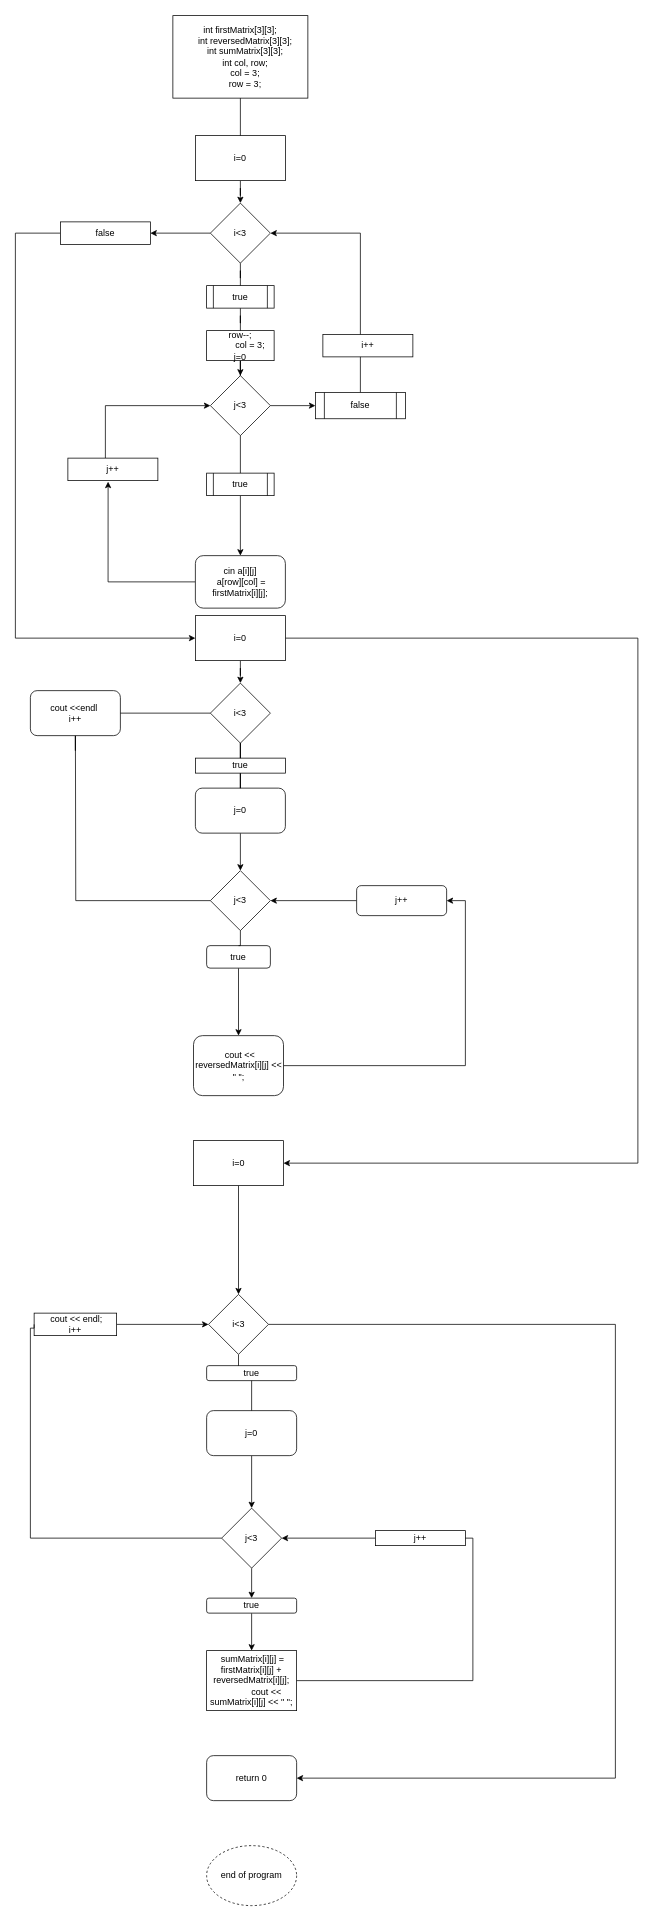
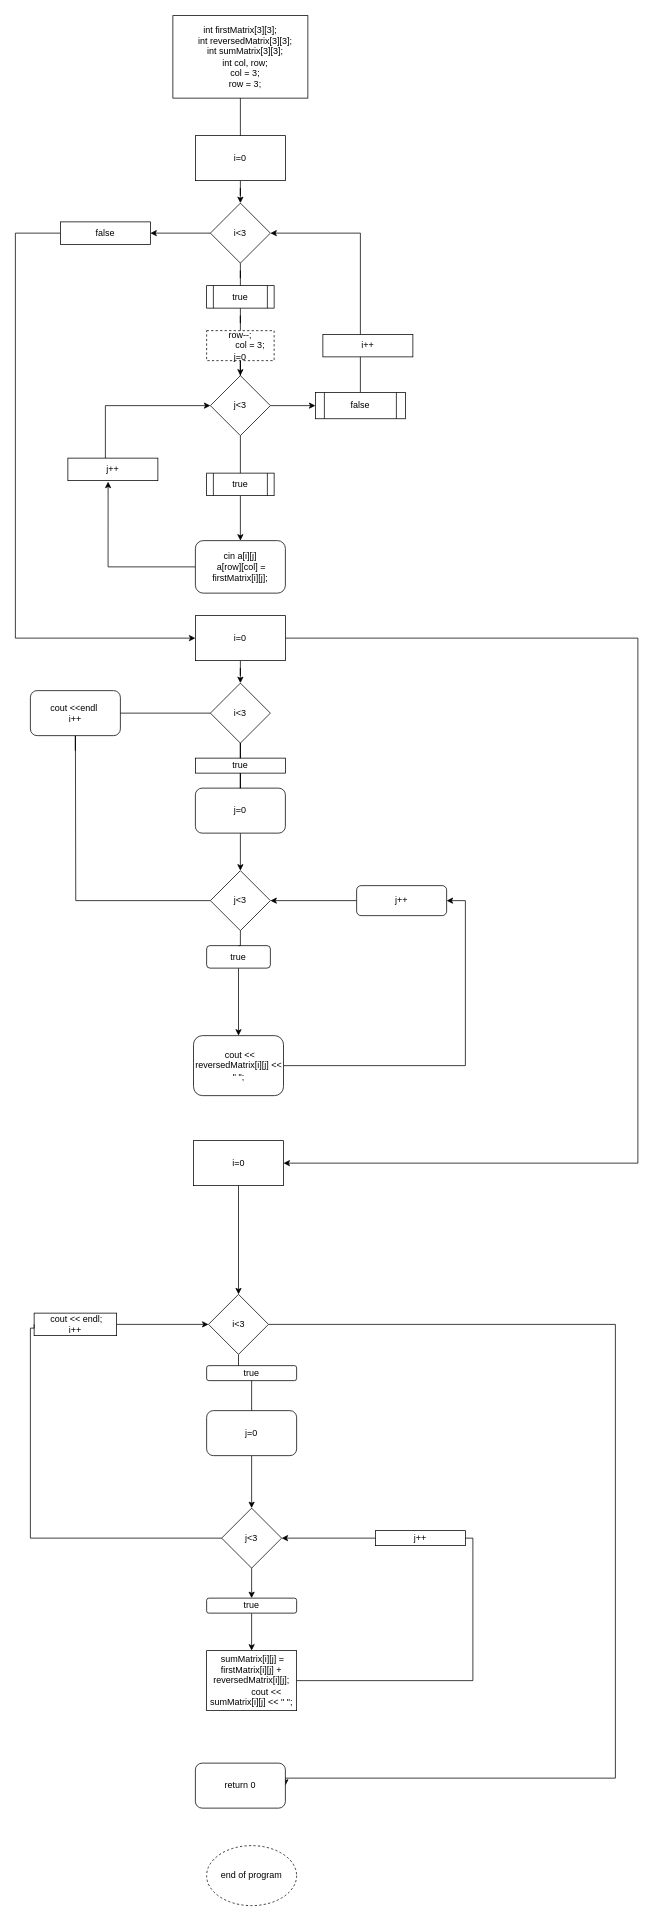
  <mxCell id="0" />
  <mxCell id="1" parent="0" />
  <mxCell id="2" style="edgeStyle=orthogonalEdgeStyle;rounded=0;orthogonalLoop=1;jettySize=auto;html=1;entryX=0.5;entryY=0;entryDx=0;entryDy=0;startArrow=none;" edge="1" parent="1" source="19" target="7"><mxGeometry relative="1" as="geometry" /></mxCell>
  <mxCell id="3" value="&lt;div&gt;int firstMatrix[3][3];&lt;/div&gt;&lt;div&gt;&amp;nbsp; &amp;nbsp; int reversedMatrix[3][3];&lt;/div&gt;&lt;div&gt;&amp;nbsp; &amp;nbsp; int sumMatrix[3][3];&lt;/div&gt;&lt;div&gt;&amp;nbsp; &amp;nbsp; int col, row;&lt;/div&gt;&lt;div&gt;&amp;nbsp; &amp;nbsp; col = 3;&lt;/div&gt;&lt;div&gt;&amp;nbsp; &amp;nbsp; row = 3;&lt;/div&gt;" style="rounded=0;whiteSpace=wrap;html=1;" vertex="1" parent="1"><mxGeometry x="230" y="20" width="180" height="110" as="geometry" /></mxCell>
  <mxCell id="4" style="edgeStyle=orthogonalEdgeStyle;rounded=0;orthogonalLoop=1;jettySize=auto;html=1;startArrow=none;" edge="1" parent="1" source="21" target="10"><mxGeometry relative="1" as="geometry" /></mxCell>
  <mxCell id="5" style="edgeStyle=orthogonalEdgeStyle;rounded=0;orthogonalLoop=1;jettySize=auto;html=1;entryX=0;entryY=0.5;entryDx=0;entryDy=0;startArrow=none;" edge="1" parent="1" source="26" target="31"><mxGeometry relative="1" as="geometry"><mxPoint x="260" y="920" as="targetPoint" /><Array as="points"><mxPoint x="20" y="310" /><mxPoint x="20" y="850" /></Array></mxGeometry></mxCell>
  <mxCell id="6" style="edgeStyle=orthogonalEdgeStyle;rounded=0;orthogonalLoop=1;jettySize=auto;html=1;entryX=1;entryY=0.5;entryDx=0;entryDy=0;" edge="1" parent="1" source="7" target="26"><mxGeometry relative="1" as="geometry" /></mxCell>
  <mxCell id="7" value="i&amp;lt;3" style="rhombus;whiteSpace=wrap;html=1;" vertex="1" parent="1"><mxGeometry x="280" y="270" width="80" height="80" as="geometry" /></mxCell>
  <mxCell id="8" style="edgeStyle=orthogonalEdgeStyle;rounded=0;orthogonalLoop=1;jettySize=auto;html=1;startArrow=none;" edge="1" parent="1" source="17" target="16"><mxGeometry relative="1" as="geometry"><mxPoint x="320" y="680" as="targetPoint" /></mxGeometry></mxCell>
  <mxCell id="9" style="edgeStyle=orthogonalEdgeStyle;rounded=0;orthogonalLoop=1;jettySize=auto;html=1;entryX=0;entryY=0.5;entryDx=0;entryDy=0;" edge="1" parent="1" source="10" target="12"><mxGeometry relative="1" as="geometry" /></mxCell>
  <mxCell id="10" value="j&amp;lt;3" style="rhombus;whiteSpace=wrap;html=1;" vertex="1" parent="1"><mxGeometry x="280" y="500" width="80" height="80" as="geometry" /></mxCell>
  <mxCell id="11" style="edgeStyle=orthogonalEdgeStyle;rounded=0;orthogonalLoop=1;jettySize=auto;html=1;entryX=1;entryY=0.5;entryDx=0;entryDy=0;" edge="1" parent="1" source="12" target="7"><mxGeometry relative="1" as="geometry"><mxPoint x="470" y="226.8" as="targetPoint" /><Array as="points"><mxPoint x="480" y="310" /></Array></mxGeometry></mxCell>
  <mxCell id="12" value="false" style="shape=process;whiteSpace=wrap;html=1;backgroundOutline=1;" vertex="1" parent="1"><mxGeometry x="420" y="522.5" width="120" height="35" as="geometry" /></mxCell>
  <mxCell id="13" value="i++" style="rounded=0;whiteSpace=wrap;html=1;" vertex="1" parent="1"><mxGeometry x="430" y="445" width="120" height="30" as="geometry" /></mxCell>
  <mxCell id="14" style="edgeStyle=orthogonalEdgeStyle;rounded=0;orthogonalLoop=1;jettySize=auto;html=1;entryX=0;entryY=0.5;entryDx=0;entryDy=0;startArrow=none;" edge="1" parent="1" source="25" target="10"><mxGeometry relative="1" as="geometry"><mxPoint x="150" y="460" as="targetPoint" /><Array as="points"><mxPoint x="140" y="540" /></Array></mxGeometry></mxCell>
  <mxCell id="15" style="edgeStyle=orthogonalEdgeStyle;rounded=0;orthogonalLoop=1;jettySize=auto;html=1;entryX=0.447;entryY=1.047;entryDx=0;entryDy=0;entryPerimeter=0;" edge="1" parent="1" source="16" target="25"><mxGeometry relative="1" as="geometry"><mxPoint x="90" y="695" as="targetPoint" /></mxGeometry></mxCell>
- <mxCell id="16" value="cin a[i][j]&lt;br&gt;&amp;nbsp;a[row][col] = firstMatrix[i][j];" style="rounded=1;whiteSpace=wrap;html=1;" vertex="1" parent="1"><mxGeometry x="260" y="740" width="120" height="70" as="geometry" /></mxCell>
+ <mxCell id="16" value="cin a[i][j]&lt;br&gt;&amp;nbsp;a[row][col] = firstMatrix[i][j];" style="rounded=1;whiteSpace=wrap;html=1;" vertex="1" parent="1"><mxGeometry x="260" y="720" width="120" height="70" as="geometry" /></mxCell>
  <mxCell id="17" value="true" style="shape=process;whiteSpace=wrap;html=1;backgroundOutline=1;" vertex="1" parent="1"><mxGeometry x="275" y="630" width="90" height="30" as="geometry" /></mxCell>
  <mxCell id="18" value="" style="edgeStyle=orthogonalEdgeStyle;rounded=0;orthogonalLoop=1;jettySize=auto;html=1;endArrow=none;" edge="1" parent="1" source="10" target="17"><mxGeometry relative="1" as="geometry"><mxPoint x="320" y="690" as="targetPoint" /><mxPoint x="320" y="580" as="sourcePoint" /></mxGeometry></mxCell>
  <mxCell id="19" value="i=0" style="rounded=0;whiteSpace=wrap;html=1;" vertex="1" parent="1"><mxGeometry x="260" width="120" height="60" as="geometry" y="180" /></mxCell>
  <mxCell id="20" value="" style="edgeStyle=orthogonalEdgeStyle;rounded=0;orthogonalLoop=1;jettySize=auto;html=1;entryX=0.5;entryY=0;entryDx=0;entryDy=0;endArrow=none;" edge="1" parent="1" source="3" target="19"><mxGeometry relative="1" as="geometry"><mxPoint x="320" y="130" as="sourcePoint" /><mxPoint x="320" y="310" as="targetPoint" /></mxGeometry></mxCell>
- <mxCell id="21" value="&lt;div&gt;row--;&lt;/div&gt;&lt;div&gt;&amp;nbsp; &amp;nbsp; &amp;nbsp; &amp;nbsp; col = 3;&lt;/div&gt;&lt;div&gt;j=0&lt;/div&gt;" style="rounded=0;whiteSpace=wrap;html=1;" vertex="1" parent="1"><mxGeometry x="275" y="440" width="90" height="40" as="geometry" /></mxCell>
+ <mxCell id="21" value="&lt;div&gt;row--;&lt;/div&gt;&lt;div&gt;&amp;nbsp; &amp;nbsp; &amp;nbsp; &amp;nbsp; col = 3;&lt;/div&gt;&lt;div&gt;j=0&lt;/div&gt;" style="rounded=0;whiteSpace=wrap;html=1;dashed=1;" vertex="1" parent="1"><mxGeometry x="275" y="440" width="90" height="40" as="geometry" /></mxCell>
  <mxCell id="22" value="" style="edgeStyle=orthogonalEdgeStyle;rounded=0;orthogonalLoop=1;jettySize=auto;html=1;endArrow=none;startArrow=none;" edge="1" parent="1" source="23" target="21"><mxGeometry relative="1" as="geometry"><mxPoint x="320" y="350" as="sourcePoint" /><mxPoint x="320" y="500" as="targetPoint" /></mxGeometry></mxCell>
  <mxCell id="23" value="true" style="shape=process;whiteSpace=wrap;html=1;backgroundOutline=1;" vertex="1" parent="1"><mxGeometry x="275" y="380" width="90" height="30" as="geometry" /></mxCell>
  <mxCell id="24" value="" style="edgeStyle=orthogonalEdgeStyle;rounded=0;orthogonalLoop=1;jettySize=auto;html=1;endArrow=none;" edge="1" parent="1" source="7" target="23"><mxGeometry relative="1" as="geometry"><mxPoint x="320" y="350" as="sourcePoint" /><mxPoint x="330" y="440" as="targetPoint" /></mxGeometry></mxCell>
  <mxCell id="25" value="j++" style="rounded=0;whiteSpace=wrap;html=1;" vertex="1" parent="1"><mxGeometry x="90" y="610" width="120" height="30" as="geometry" /></mxCell>
  <mxCell id="26" value="false" style="rounded=0;whiteSpace=wrap;html=1;" vertex="1" parent="1"><mxGeometry x="80" y="295" width="120" height="30" as="geometry" /></mxCell>
  <mxCell id="27" style="edgeStyle=orthogonalEdgeStyle;rounded=0;orthogonalLoop=1;jettySize=auto;html=1;startArrow=none;" edge="1" parent="1" source="46"><mxGeometry relative="1" as="geometry"><mxPoint x="100" y="960" as="targetPoint" /></mxGeometry></mxCell>
  <mxCell id="28" value="i&amp;lt;3" style="rhombus;whiteSpace=wrap;html=1;" vertex="1" parent="1"><mxGeometry x="280" y="910" width="80" height="80" as="geometry" /></mxCell>
  <mxCell id="29" style="edgeStyle=orthogonalEdgeStyle;rounded=0;orthogonalLoop=1;jettySize=auto;html=1;entryX=0.5;entryY=0;entryDx=0;entryDy=0;" edge="1" parent="1" source="31" target="28"><mxGeometry relative="1" as="geometry" /></mxCell>
  <mxCell id="30" style="edgeStyle=orthogonalEdgeStyle;rounded=0;orthogonalLoop=1;jettySize=auto;html=1;entryX=1;entryY=0.5;entryDx=0;entryDy=0;" edge="1" parent="1" source="31" target="49"><mxGeometry relative="1" as="geometry"><mxPoint x="750" y="1734" as="targetPoint" /><Array as="points"><mxPoint x="850" y="850" /><mxPoint x="850" y="1550" /></Array></mxGeometry></mxCell>
  <mxCell id="31" value="i=0" style="rounded=0;whiteSpace=wrap;html=1;" vertex="1" parent="1"><mxGeometry x="260" y="820" width="120" height="60" as="geometry" /></mxCell>
  <mxCell id="32" style="edgeStyle=orthogonalEdgeStyle;rounded=0;orthogonalLoop=1;jettySize=auto;html=1;" edge="1" parent="1" source="33" target="38"><mxGeometry relative="1" as="geometry"><mxPoint x="320" y="1160" as="targetPoint" /></mxGeometry></mxCell>
  <mxCell id="33" value="j=0" style="rounded=1;whiteSpace=wrap;html=1;" vertex="1" parent="1"><mxGeometry x="260" y="1050" width="120" height="60" as="geometry" /></mxCell>
  <mxCell id="34" value="" style="edgeStyle=orthogonalEdgeStyle;rounded=0;orthogonalLoop=1;jettySize=auto;html=1;endArrow=none;startArrow=none;" edge="1" parent="1" source="35" target="33"><mxGeometry relative="1" as="geometry"><mxPoint x="320" y="1080" as="targetPoint" /><mxPoint x="320" y="990" as="sourcePoint" /></mxGeometry></mxCell>
  <mxCell id="35" value="true" style="rounded=0;whiteSpace=wrap;html=1;" vertex="1" parent="1"><mxGeometry x="260" y="1010" width="120" height="20" as="geometry" /></mxCell>
  <mxCell id="36" value="" style="edgeStyle=orthogonalEdgeStyle;rounded=0;orthogonalLoop=1;jettySize=auto;html=1;endArrow=none;" edge="1" parent="1" source="28" target="35"><mxGeometry relative="1" as="geometry"><mxPoint x="320" y="1050" as="targetPoint" /><mxPoint x="320" y="990" as="sourcePoint" /></mxGeometry></mxCell>
  <mxCell id="37" style="edgeStyle=orthogonalEdgeStyle;rounded=0;orthogonalLoop=1;jettySize=auto;html=1;" edge="1" parent="1" source="38"><mxGeometry relative="1" as="geometry"><mxPoint x="100" y="950" as="targetPoint" /></mxGeometry></mxCell>
  <mxCell id="38" value="j&amp;lt;3" style="rhombus;whiteSpace=wrap;html=1;" vertex="1" parent="1"><mxGeometry x="280" y="1160" width="80" height="80" as="geometry" /></mxCell>
  <mxCell id="39" style="edgeStyle=orthogonalEdgeStyle;rounded=0;orthogonalLoop=1;jettySize=auto;html=1;entryX=0.5;entryY=0;entryDx=0;entryDy=0;" edge="1" parent="1" source="40" target="43"><mxGeometry relative="1" as="geometry" /></mxCell>
  <mxCell id="40" value="true" style="rounded=1;whiteSpace=wrap;html=1;" vertex="1" parent="1"><mxGeometry x="275" y="1260" width="85" height="30" as="geometry" /></mxCell>
  <mxCell id="41" value="" style="edgeStyle=orthogonalEdgeStyle;rounded=0;orthogonalLoop=1;jettySize=auto;html=1;endArrow=none;" edge="1" parent="1" source="38" target="40"><mxGeometry relative="1" as="geometry"><mxPoint x="320" y="1330" as="targetPoint" /><mxPoint x="320" y="1240" as="sourcePoint" /></mxGeometry></mxCell>
  <mxCell id="42" style="edgeStyle=orthogonalEdgeStyle;rounded=0;orthogonalLoop=1;jettySize=auto;html=1;entryX=1;entryY=0.5;entryDx=0;entryDy=0;" edge="1" parent="1" source="43" target="45"><mxGeometry relative="1" as="geometry"><mxPoint x="600" y="1200" as="targetPoint" /><Array as="points"><mxPoint x="620" y="1420" /><mxPoint x="620" y="1200" /></Array></mxGeometry></mxCell>
  <mxCell id="43" value="&amp;nbsp;cout &amp;lt;&amp;lt; reversedMatrix[i][j] &amp;lt;&amp;lt; &quot; &quot;;" style="rounded=1;whiteSpace=wrap;html=1;" vertex="1" parent="1"><mxGeometry x="257.5" y="1380" width="120" height="80" as="geometry" /></mxCell>
  <mxCell id="44" style="edgeStyle=orthogonalEdgeStyle;rounded=0;orthogonalLoop=1;jettySize=auto;html=1;entryX=1;entryY=0.5;entryDx=0;entryDy=0;" edge="1" parent="1" source="45" target="38"><mxGeometry relative="1" as="geometry" /></mxCell>
  <mxCell id="45" value="j++" style="rounded=1;whiteSpace=wrap;html=1;" vertex="1" parent="1"><mxGeometry x="475" y="1180" width="120" height="40" as="geometry" /></mxCell>
  <mxCell id="46" value="cout &amp;lt;&amp;lt;endl&amp;nbsp;&lt;br&gt;i++" style="rounded=1;whiteSpace=wrap;html=1;" vertex="1" parent="1"><mxGeometry x="40" y="920" width="120" height="60" as="geometry" /></mxCell>
  <mxCell id="47" value="" style="edgeStyle=orthogonalEdgeStyle;rounded=0;orthogonalLoop=1;jettySize=auto;html=1;endArrow=none;" edge="1" parent="1" source="28" target="46"><mxGeometry relative="1" as="geometry"><mxPoint x="100" y="960" as="targetPoint" /><mxPoint x="280" y="950" as="sourcePoint" /></mxGeometry></mxCell>
  <mxCell id="48" style="edgeStyle=orthogonalEdgeStyle;rounded=0;orthogonalLoop=1;jettySize=auto;html=1;entryX=0.5;entryY=0;entryDx=0;entryDy=0;" edge="1" parent="1" source="49" target="52"><mxGeometry relative="1" as="geometry" /></mxCell>
  <mxCell id="49" value="i=0" style="rounded=0;whiteSpace=wrap;html=1;" vertex="1" parent="1"><mxGeometry x="257.5" y="1520" width="120" height="60" as="geometry" /></mxCell>
  <mxCell id="50" style="edgeStyle=orthogonalEdgeStyle;rounded=0;orthogonalLoop=1;jettySize=auto;html=1;" edge="1" parent="1" source="52" target="53"><mxGeometry relative="1" as="geometry"><mxPoint x="335" y="1910" as="targetPoint" /></mxGeometry></mxCell>
  <mxCell id="51" style="edgeStyle=orthogonalEdgeStyle;rounded=0;orthogonalLoop=1;jettySize=auto;html=1;entryX=1;entryY=0.5;entryDx=0;entryDy=0;" edge="1" parent="1" source="52" target="66"><mxGeometry relative="1" as="geometry"><mxPoint x="780" y="2510" as="targetPoint" /><Array as="points"><mxPoint x="820" y="1765" /><mxPoint x="820" y="2370" /></Array></mxGeometry></mxCell>
  <mxCell id="52" value="i&amp;lt;3" style="rhombus;whiteSpace=wrap;html=1;" vertex="1" parent="1"><mxGeometry x="277.5" y="1725" width="80" height="80" as="geometry" /></mxCell>
  <mxCell id="53" value="true" style="rounded=1;whiteSpace=wrap;html=1;" vertex="1" parent="1"><mxGeometry x="275" y="1820" width="120" height="20" as="geometry" /></mxCell>
  <mxCell id="54" style="edgeStyle=orthogonalEdgeStyle;rounded=0;orthogonalLoop=1;jettySize=auto;html=1;entryX=1;entryY=0.5;entryDx=0;entryDy=0;startArrow=none;" edge="1" parent="1" source="64" target="61"><mxGeometry relative="1" as="geometry"><mxPoint x="380" y="2060" as="targetPoint" /><Array as="points" /></mxGeometry></mxCell>
  <mxCell id="55" value="&lt;div&gt;&amp;nbsp;sumMatrix[i][j] = firstMatrix[i][j] + reversedMatrix[i][j];&lt;/div&gt;&lt;div&gt;&amp;nbsp; &amp;nbsp; &amp;nbsp; &amp;nbsp; &amp;nbsp; &amp;nbsp; cout &amp;lt;&amp;lt; sumMatrix[i][j] &amp;lt;&amp;lt; &quot; &quot;;&lt;/div&gt;" style="rounded=0;whiteSpace=wrap;html=1;" vertex="1" parent="1"><mxGeometry x="275" y="2200" width="120" height="80" as="geometry" /></mxCell>
  <mxCell id="56" style="edgeStyle=orthogonalEdgeStyle;rounded=0;orthogonalLoop=1;jettySize=auto;html=1;entryX=0.5;entryY=0;entryDx=0;entryDy=0;" edge="1" parent="1" source="57" target="61"><mxGeometry relative="1" as="geometry" /></mxCell>
  <mxCell id="57" value="j=0" style="rounded=1;whiteSpace=wrap;html=1;" vertex="1" parent="1"><mxGeometry x="275" y="1880" width="120" height="60" as="geometry" /></mxCell>
  <mxCell id="58" value="" style="edgeStyle=orthogonalEdgeStyle;rounded=0;orthogonalLoop=1;jettySize=auto;html=1;endArrow=none;" edge="1" parent="1" source="53" target="57"><mxGeometry relative="1" as="geometry"><mxPoint x="340" y="2110" as="targetPoint" /><mxPoint x="335" y="1840" as="sourcePoint" /></mxGeometry></mxCell>
  <mxCell id="59" style="edgeStyle=orthogonalEdgeStyle;rounded=0;orthogonalLoop=1;jettySize=auto;html=1;entryX=0.5;entryY=0;entryDx=0;entryDy=0;" edge="1" parent="1" source="61" target="63"><mxGeometry relative="1" as="geometry" /></mxCell>
  <mxCell id="60" style="edgeStyle=orthogonalEdgeStyle;rounded=0;orthogonalLoop=1;jettySize=auto;html=1;entryX=0;entryY=0.5;entryDx=0;entryDy=0;startArrow=none;" edge="1" parent="1" source="68" target="52"><mxGeometry relative="1" as="geometry"><mxPoint x="70" y="1720" as="targetPoint" /><Array as="points" /></mxGeometry></mxCell>
  <mxCell id="61" value="j&amp;lt;3" style="rhombus;whiteSpace=wrap;html=1;" vertex="1" parent="1"><mxGeometry x="295" y="2010" width="80" height="80" as="geometry" /></mxCell>
  <mxCell id="62" style="edgeStyle=orthogonalEdgeStyle;rounded=0;orthogonalLoop=1;jettySize=auto;html=1;entryX=0.5;entryY=0;entryDx=0;entryDy=0;" edge="1" parent="1" source="63" target="55"><mxGeometry relative="1" as="geometry" /></mxCell>
  <mxCell id="63" value="true" style="rounded=1;whiteSpace=wrap;html=1;" vertex="1" parent="1"><mxGeometry x="275" y="2130" width="120" height="20" as="geometry" /></mxCell>
  <mxCell id="64" value="j++" style="rounded=0;whiteSpace=wrap;html=1;" vertex="1" parent="1"><mxGeometry x="500" y="2040" width="120" height="20" as="geometry" /></mxCell>
  <mxCell id="65" value="" style="edgeStyle=orthogonalEdgeStyle;rounded=0;orthogonalLoop=1;jettySize=auto;html=1;entryX=1;entryY=0.5;entryDx=0;entryDy=0;endArrow=none;" edge="1" parent="1" source="55" target="64"><mxGeometry relative="1" as="geometry"><mxPoint x="375" y="2050" as="targetPoint" /><mxPoint x="395" y="2240" as="sourcePoint" /><Array as="points"><mxPoint x="630" y="2240" /><mxPoint x="630" y="2050" /></Array></mxGeometry></mxCell>
- <mxCell id="66" value="return 0" style="rounded=1;whiteSpace=wrap;html=1;" vertex="1" parent="1"><mxGeometry x="275" y="2340" width="120" height="60" as="geometry" /></mxCell>
+ <mxCell id="66" value="return 0" style="rounded=1;whiteSpace=wrap;html=1;" vertex="1" parent="1"><mxGeometry x="260" y="2350" width="120" height="60" as="geometry" /></mxCell>
  <mxCell id="67" value="end of program" style="ellipse;whiteSpace=wrap;html=1;dashed=1;" vertex="1" parent="1"><mxGeometry x="275" y="2460" width="120" height="80" as="geometry" /></mxCell>
  <mxCell id="68" value="&amp;nbsp;cout &amp;lt;&amp;lt; endl;&lt;br&gt;i++" style="rounded=0;whiteSpace=wrap;html=1;" vertex="1" parent="1"><mxGeometry x="45" y="1750" width="110" height="30" as="geometry" /></mxCell>
  <mxCell id="69" value="" style="edgeStyle=orthogonalEdgeStyle;rounded=0;orthogonalLoop=1;jettySize=auto;html=1;entryX=0;entryY=0.5;entryDx=0;entryDy=0;endArrow=none;" edge="1" parent="1" source="61" target="68"><mxGeometry relative="1" as="geometry"><mxPoint x="277.5" y="1765" as="targetPoint" /><mxPoint x="295" y="2050" as="sourcePoint" /><Array as="points"><mxPoint x="40" y="2050" /><mxPoint x="40" y="1770" /><mxPoint x="45" y="1770" /></Array></mxGeometry></mxCell>
